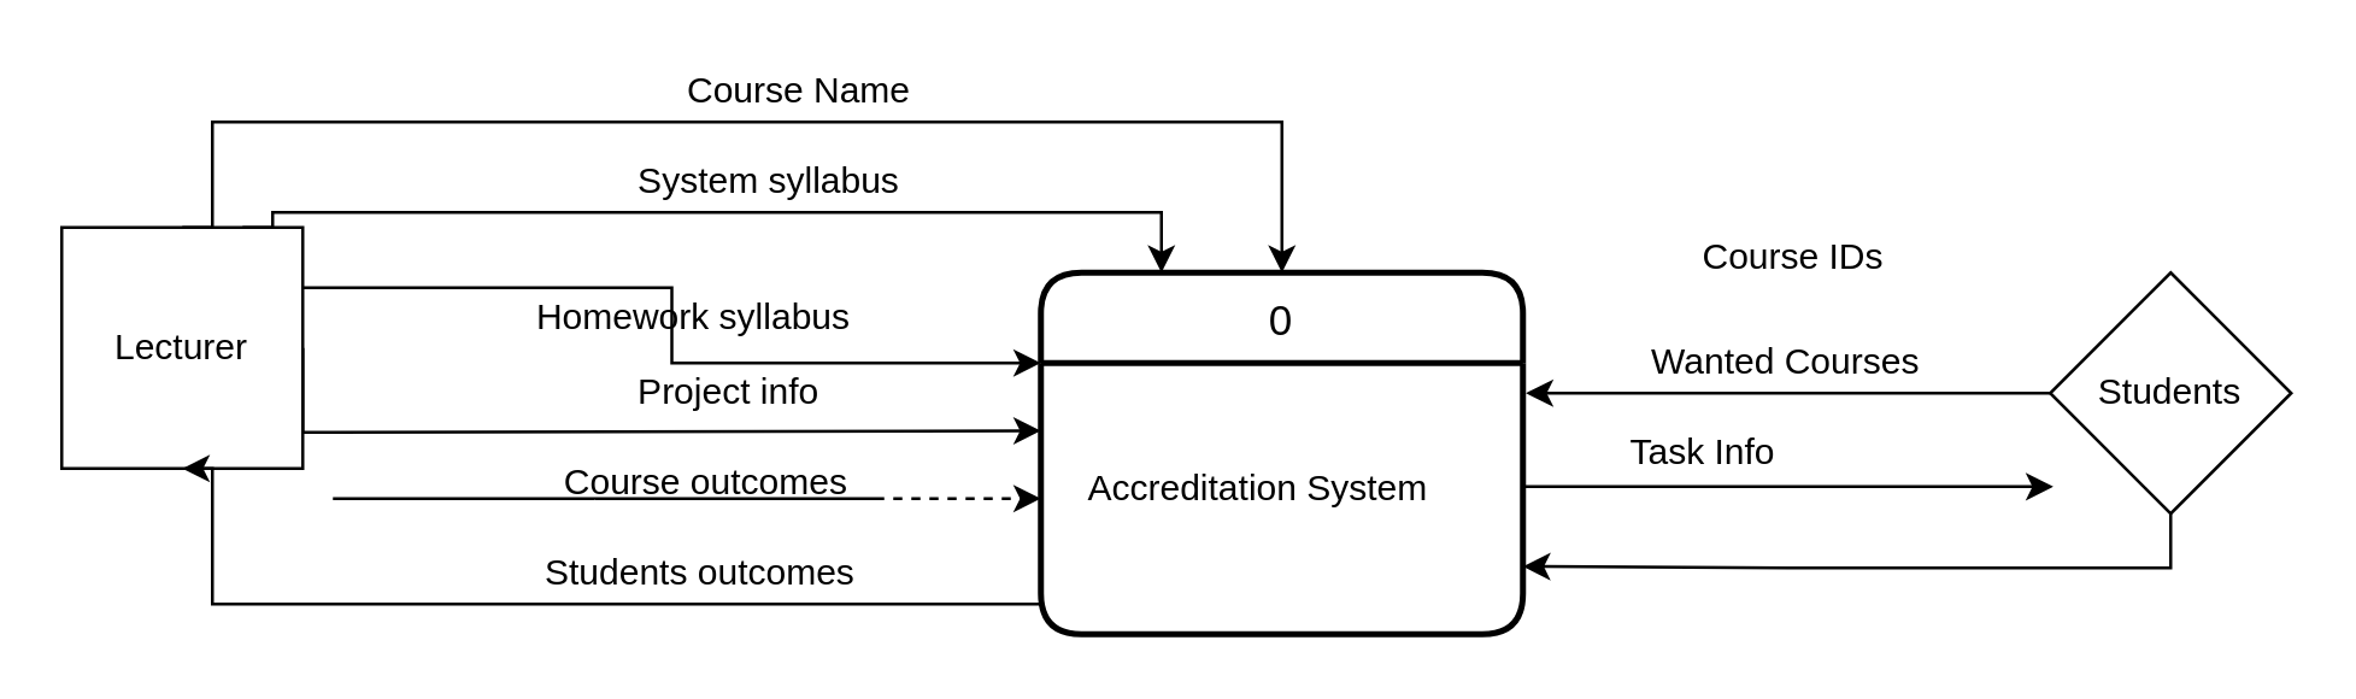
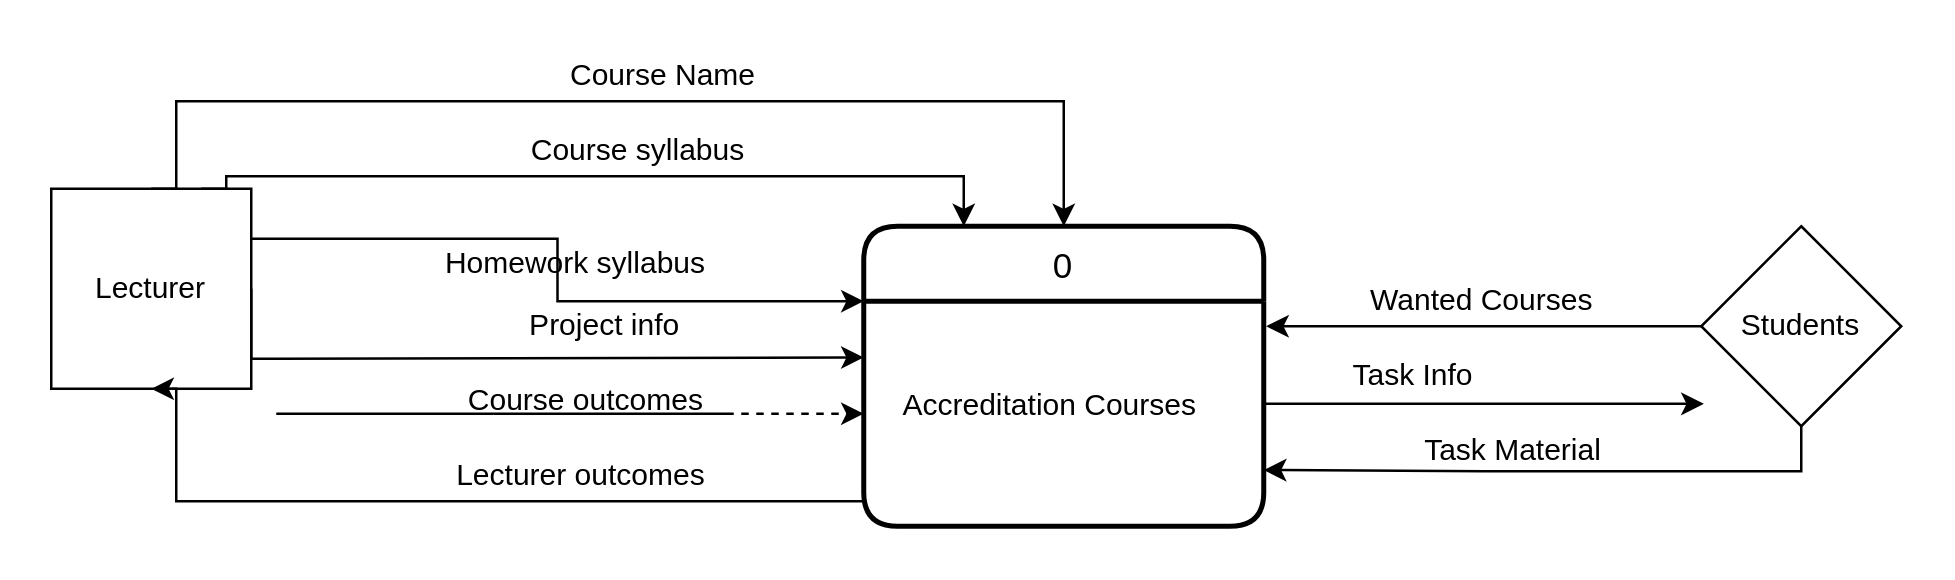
  <mxCell id="0" />
  <mxCell id="1" parent="0" />
  <mxCell id="2" value="0" style="swimlane;childLayout=stackLayout;horizontal=1;startSize=30;horizontalStack=0;rounded=1;fontSize=14;fontStyle=0;strokeWidth=2;resizeParent=0;resizeLast=1;shadow=0;dashed=0;align=center;" parent="1" vertex="1"><mxGeometry x="345" y="90" width="160" height="120" as="geometry" /></mxCell>
- <mxCell id="3" value="&#10;&#10;   Accreditation System" style="align=left;strokeColor=none;fillColor=none;spacingLeft=4;fontSize=12;verticalAlign=top;resizable=0;rotatable=0;part=1;" parent="2" vertex="1"><mxGeometry y="30" width="160" height="90" as="geometry" /></mxCell>
+ <mxCell id="3" value="&#10;&#10;   Accreditation Courses" style="align=left;strokeColor=none;fillColor=none;spacingLeft=4;fontSize=12;verticalAlign=top;resizable=0;rotatable=0;part=1;" parent="2" vertex="1"><mxGeometry y="30" width="160" height="90" as="geometry" /></mxCell>
  <mxCell id="4" style="edgeStyle=orthogonalEdgeStyle;rounded=0;orthogonalLoop=1;jettySize=auto;html=1;exitX=1;exitY=0.5;exitDx=0;exitDy=0;entryX=0;entryY=0.25;entryDx=0;entryDy=0;" parent="1" source="9" target="3" edge="1"><mxGeometry relative="1" as="geometry"><Array as="points"><mxPoint x="110" y="143" /><mxPoint x="290" y="143" /></Array></mxGeometry></mxCell>
  <mxCell id="5" style="edgeStyle=orthogonalEdgeStyle;rounded=0;orthogonalLoop=1;jettySize=auto;html=1;exitX=0.5;exitY=0;exitDx=0;exitDy=0;entryX=0.5;entryY=0;entryDx=0;entryDy=0;" parent="1" source="9" target="2" edge="1"><mxGeometry relative="1" as="geometry"><mxPoint x="360" y="-10" as="targetPoint" /><Array as="points"><mxPoint x="70" y="40" /><mxPoint x="425" y="40" /></Array></mxGeometry></mxCell>
  <mxCell id="6" style="edgeStyle=orthogonalEdgeStyle;rounded=0;orthogonalLoop=1;jettySize=auto;html=1;exitX=0.75;exitY=0;exitDx=0;exitDy=0;entryX=0.25;entryY=0;entryDx=0;entryDy=0;" parent="1" source="9" target="2" edge="1"><mxGeometry relative="1" as="geometry"><Array as="points"><mxPoint x="90" y="70" /><mxPoint x="385" y="70" /></Array></mxGeometry></mxCell>
  <mxCell id="7" style="edgeStyle=orthogonalEdgeStyle;rounded=0;orthogonalLoop=1;jettySize=auto;html=1;exitX=1;exitY=0.25;exitDx=0;exitDy=0;entryX=0;entryY=0.25;entryDx=0;entryDy=0;" parent="1" source="9" target="2" edge="1"><mxGeometry relative="1" as="geometry" /></mxCell>
  <mxCell id="8" style="edgeStyle=orthogonalEdgeStyle;rounded=0;orthogonalLoop=1;jettySize=auto;html=1;exitX=1;exitY=0.75;exitDx=0;exitDy=0;entryX=0;entryY=0.5;entryDx=0;entryDy=0;dashed=1;" parent="1" source="18" target="3" edge="1"><mxGeometry relative="1" as="geometry"><Array as="points"><mxPoint x="110" y="165" /></Array></mxGeometry></mxCell>
  <mxCell id="9" value="Lecturer" style="whiteSpace=wrap;html=1;aspect=fixed;" parent="1" vertex="1"><mxGeometry x="20" y="75" width="80" height="80" as="geometry" /></mxCell>
  <mxCell id="10" style="edgeStyle=orthogonalEdgeStyle;rounded=0;orthogonalLoop=1;jettySize=auto;html=1;exitX=0;exitY=0.5;exitDx=0;exitDy=0;entryX=1.006;entryY=0.111;entryDx=0;entryDy=0;entryPerimeter=0;" parent="1" source="12" target="3" edge="1"><mxGeometry relative="1" as="geometry" /></mxCell>
  <mxCell id="11" style="edgeStyle=orthogonalEdgeStyle;rounded=0;orthogonalLoop=1;jettySize=auto;html=1;exitX=0.5;exitY=1;exitDx=0;exitDy=0;entryX=1;entryY=0.75;entryDx=0;entryDy=0;" parent="1" source="12" target="3" edge="1"><mxGeometry relative="1" as="geometry"><Array as="points"><mxPoint x="720" y="188" /><mxPoint x="593" y="188" /></Array></mxGeometry></mxCell>
  <mxCell id="12" value="Students" style="rhombus;whiteSpace=wrap;html=1;aspect=fixed;" parent="1" vertex="1"><mxGeometry x="680" y="90" width="80" height="80" as="geometry" /></mxCell>
  <mxCell id="13" value="Course Name" style="text;html=1;strokeColor=none;fillColor=none;align=center;verticalAlign=middle;whiteSpace=wrap;rounded=0;" parent="1" vertex="1"><mxGeometry x="200" y="20" width="130" height="20" as="geometry" /></mxCell>
- <mxCell id="14" value="&amp;nbsp;System syllabus&amp;nbsp;" style="text;html=1;strokeColor=none;fillColor=none;align=center;verticalAlign=middle;whiteSpace=wrap;rounded=0;" parent="1" vertex="1"><mxGeometry x="190" y="50" width="130" height="20" as="geometry" /></mxCell>
+ <mxCell id="14" value="&amp;nbsp;Course syllabus&amp;nbsp;" style="text;html=1;strokeColor=none;fillColor=none;align=center;verticalAlign=middle;whiteSpace=wrap;rounded=0;" parent="1" vertex="1"><mxGeometry x="190" y="50" width="130" height="20" as="geometry" /></mxCell>
  <mxCell id="15" value="Homework syllabus" style="text;html=1;strokeColor=none;fillColor=none;align=center;verticalAlign=middle;whiteSpace=wrap;rounded=0;" parent="1" vertex="1"><mxGeometry x="160" y="90" width="140" height="30" as="geometry" /></mxCell>
  <mxCell id="16" value="&amp;nbsp;Project info" style="text;html=1;strokeColor=none;fillColor=none;align=center;verticalAlign=middle;whiteSpace=wrap;rounded=0;" parent="1" vertex="1"><mxGeometry x="180" y="110" width="120" height="40" as="geometry" /></mxCell>
  <mxCell id="17" style="edgeStyle=orthogonalEdgeStyle;rounded=0;orthogonalLoop=1;jettySize=auto;html=1;exitX=0.5;exitY=1;exitDx=0;exitDy=0;" parent="1" source="13" target="13" edge="1"><mxGeometry relative="1" as="geometry" /></mxCell>
  <mxCell id="18" value="&amp;nbsp;Course outcomes" style="text;html=1;strokeColor=none;fillColor=none;align=center;verticalAlign=middle;whiteSpace=wrap;rounded=0;" parent="1" vertex="1"><mxGeometry x="175" y="150" width="115" height="20" as="geometry" /></mxCell>
  <mxCell id="19" style="edgeStyle=orthogonalEdgeStyle;rounded=0;orthogonalLoop=1;jettySize=auto;html=1;exitX=0;exitY=0.75;exitDx=0;exitDy=0;entryX=0.5;entryY=1;entryDx=0;entryDy=0;" parent="1" source="3" target="9" edge="1"><mxGeometry relative="1" as="geometry"><Array as="points"><mxPoint x="345" y="200" /><mxPoint x="70" y="200" /></Array></mxGeometry></mxCell>
- <mxCell id="20" value="Course IDs" style="text;html=1;strokeColor=none;fillColor=none;align=center;verticalAlign=middle;whiteSpace=wrap;rounded=0;" parent="1" vertex="1"><mxGeometry x="535" y="70" width="120" height="30" as="geometry" /></mxCell>
  <mxCell id="21" value="Wanted Courses" style="text;html=1;strokeColor=none;fillColor=none;align=center;verticalAlign=middle;whiteSpace=wrap;rounded=0;" parent="1" vertex="1"><mxGeometry x="535" y="110" width="115" height="20" as="geometry" /></mxCell>
  <mxCell id="22" value="Task Info" style="text;html=1;strokeColor=none;fillColor=none;align=center;verticalAlign=middle;whiteSpace=wrap;rounded=0;" parent="1" vertex="1"><mxGeometry x="515" y="140" width="100" height="20" as="geometry" /></mxCell>
+ <mxCell id="23" value="Task Material" style="text;html=1;strokeColor=none;fillColor=none;align=center;verticalAlign=middle;whiteSpace=wrap;rounded=0;" parent="1" vertex="1"><mxGeometry x="535" y="170" width="140" height="20" as="geometry" /></mxCell>
  <mxCell id="24" style="edgeStyle=orthogonalEdgeStyle;rounded=0;orthogonalLoop=1;jettySize=auto;html=1;exitX=1;exitY=0.5;exitDx=0;exitDy=0;entryX=0.013;entryY=0.888;entryDx=0;entryDy=0;entryPerimeter=0;" parent="1" source="3" target="12" edge="1"><mxGeometry relative="1" as="geometry"><Array as="points"><mxPoint x="505" y="161" /></Array></mxGeometry></mxCell>
- <mxCell id="25" value="&lt;span&gt;&amp;nbsp;Students outcomes&lt;/span&gt;" style="text;html=1;align=center;verticalAlign=middle;resizable=0;points=[];autosize=1;" vertex="1" parent="1"><mxGeometry x="170" y="180" width="120" height="20" as="geometry" /></mxCell>
+ <mxCell id="25" value="&lt;span&gt;&amp;nbsp;Lecturer outcomes&lt;/span&gt;" style="text;html=1;align=center;verticalAlign=middle;resizable=0;points=[];autosize=1;" vertex="1" parent="1"><mxGeometry x="170" y="180" width="120" height="20" as="geometry" /></mxCell>
